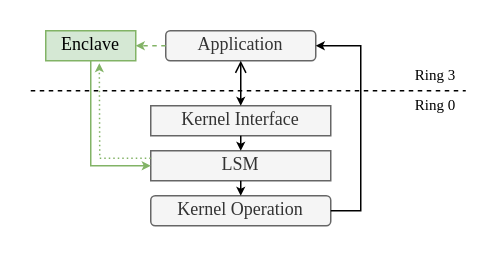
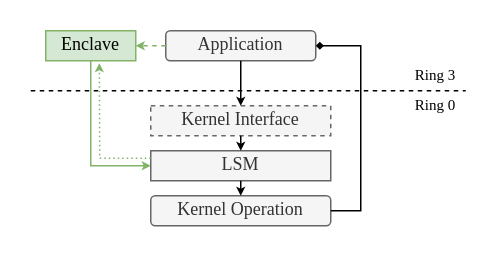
  <mxCell id="0" />
  <mxCell id="1" parent="0" />
  <mxCell id="2" value="" style="endArrow=none;dashed=1;html=1;" edge="1" parent="1"><mxGeometry width="50" height="50" relative="1" as="geometry"><mxPoint x="20" y="60" as="sourcePoint" /><mxPoint x="310" y="60" as="targetPoint" /></mxGeometry></mxCell>
  <mxCell id="3" value="Application" style="whiteSpace=wrap;html=1;fillColor=#f5f5f5;strokeColor=#666666;fontColor=#333333;fontFamily=Linux Libertine O;spacingBottom=2;rounded=1;" vertex="1" parent="1"><mxGeometry x="110" y="20" width="100" height="20" as="geometry" /></mxCell>
- <mxCell id="4" value="Kernel Interface" style="rounded=0;whiteSpace=wrap;html=1;fillColor=#f5f5f5;strokeColor=#666666;fontColor=#333333;fontFamily=Linux Libertine O;spacingBottom=2;" vertex="1" parent="1"><mxGeometry x="100" y="70" width="120" height="20" as="geometry" /></mxCell>
+ <mxCell id="4" value="Kernel Interface" style="rounded=0;whiteSpace=wrap;html=1;fillColor=#f5f5f5;strokeColor=#666666;fontColor=#333333;fontFamily=Linux Libertine O;spacingBottom=2;dashed=1;" vertex="1" parent="1"><mxGeometry x="100" y="70" width="120" height="20" as="geometry" /></mxCell>
  <mxCell id="5" value="LSM" style="rounded=0;whiteSpace=wrap;html=1;fillColor=#f5f5f5;strokeColor=#666666;fontColor=#333333;fontFamily=Linux Libertine O;spacingBottom=2;" vertex="1" parent="1"><mxGeometry x="100" y="100" width="120" height="20" as="geometry" /></mxCell>
  <mxCell id="6" value="Kernel Operation" style="whiteSpace=wrap;html=1;fillColor=#f5f5f5;strokeColor=#666666;fontColor=#333333;fontFamily=Linux Libertine O;spacingBottom=2;rounded=1;" vertex="1" parent="1"><mxGeometry x="100" y="130" width="120" height="20" as="geometry" /></mxCell>
  <mxCell id="7" value="Enclave" style="rounded=0;whiteSpace=wrap;html=1;fillColor=#d5e8d4;strokeColor=#82b366;fontFamily=Linux Libertine O;spacingBottom=2;" vertex="1" parent="1"><mxGeometry x="30" y="20" width="60" height="20" as="geometry" /></mxCell>
- <mxCell id="8" value="" style="endArrow=open;startArrow=classic;html=1;exitX=0.5;exitY=0;exitDx=0;exitDy=0;entryX=0.5;entryY=1;entryDx=0;entryDy=0;startSize=3;endFill=0;" edge="1" parent="1" source="4" target="3"><mxGeometry width="50" height="50" relative="1" as="geometry"><mxPoint x="110" y="90" as="sourcePoint" /><mxPoint x="160" y="50" as="targetPoint" /></mxGeometry></mxCell>
+ <mxCell id="8" value="" style="endArrow=none;startArrow=classic;html=1;exitX=0.5;exitY=0;exitDx=0;exitDy=0;entryX=0.5;entryY=1;entryDx=0;entryDy=0;startSize=3;endFill=0;" edge="1" parent="1" source="4" target="3"><mxGeometry width="50" height="50" relative="1" as="geometry"><mxPoint x="110" y="90" as="sourcePoint" /><mxPoint x="160" y="50" as="targetPoint" /></mxGeometry></mxCell>
  <mxCell id="9" value="" style="endArrow=none;startArrow=classic;html=1;exitX=0.5;exitY=0;exitDx=0;exitDy=0;entryX=0.5;entryY=1;entryDx=0;entryDy=0;startSize=3;endFill=0;" edge="1" parent="1" source="5" target="4"><mxGeometry width="50" height="50" relative="1" as="geometry"><mxPoint x="110" y="90" as="sourcePoint" /><mxPoint x="260" y="110" as="targetPoint" /></mxGeometry></mxCell>
  <mxCell id="10" value="" style="endArrow=none;startArrow=classic;html=1;entryX=0.5;entryY=1;entryDx=0;entryDy=0;exitX=0.5;exitY=0;exitDx=0;exitDy=0;startSize=3;endFill=0;" edge="1" parent="1" source="6" target="5"><mxGeometry width="50" height="50" relative="1" as="geometry"><mxPoint x="110" y="90" as="sourcePoint" /><mxPoint x="160" y="40" as="targetPoint" /></mxGeometry></mxCell>
- <mxCell id="11" value="" style="endArrow=classic;html=1;exitX=1;exitY=0.5;exitDx=0;exitDy=0;entryX=1;entryY=0.5;entryDx=0;entryDy=0;rounded=0;endSize=3;" edge="1" parent="1" source="6" target="3"><mxGeometry width="50" height="50" relative="1" as="geometry"><mxPoint x="110" y="90" as="sourcePoint" /><mxPoint x="160" y="40" as="targetPoint" /><Array as="points"><mxPoint x="240" y="140" /><mxPoint x="240" y="30" /></Array></mxGeometry></mxCell>
+ <mxCell id="11" value="" style="endArrow=diamond;html=1;exitX=1;exitY=0.5;exitDx=0;exitDy=0;entryX=1;entryY=0.5;entryDx=0;entryDy=0;rounded=0;endSize=3;" edge="1" parent="1" source="6" target="3"><mxGeometry width="50" height="50" relative="1" as="geometry"><mxPoint x="110" y="90" as="sourcePoint" /><mxPoint x="160" y="40" as="targetPoint" /><Array as="points"><mxPoint x="240" y="140" /><mxPoint x="240" y="30" /></Array></mxGeometry></mxCell>
  <mxCell id="12" value="" style="endArrow=none;startArrow=classic;html=1;strokeWidth=1;entryX=0.5;entryY=1;entryDx=0;entryDy=0;exitX=0;exitY=0.5;exitDx=0;exitDy=0;rounded=0;fillColor=#d5e8d4;strokeColor=#82b366;endSize=3;startSize=3;endFill=0;" edge="1" parent="1" source="5" target="7"><mxGeometry width="50" height="50" relative="1" as="geometry"><mxPoint x="110" y="90" as="sourcePoint" /><mxPoint x="160" y="40" as="targetPoint" /><Array as="points"><mxPoint x="60" y="110" /></Array></mxGeometry></mxCell>
  <mxCell id="13" value="Ring 3" style="text;html=1;strokeColor=none;fillColor=none;align=center;verticalAlign=middle;whiteSpace=wrap;rounded=0;fontFamily=Linux Libertine O;fontSize=10;spacingBottom=2;" vertex="1" parent="1"><mxGeometry x="270" y="40" width="40" height="20" as="geometry" /></mxCell>
  <mxCell id="14" value="Ring 0" style="text;html=1;strokeColor=none;fillColor=none;align=center;verticalAlign=middle;whiteSpace=wrap;rounded=0;fontFamily=Linux Libertine O;fontSize=10;spacingBottom=2;" vertex="1" parent="1"><mxGeometry x="270" y="60" width="40" height="20" as="geometry" /></mxCell>
  <mxCell id="15" value="" style="endArrow=classic;html=1;strokeWidth=1;fontFamily=Linux Libertine O;fontSize=10;exitX=0;exitY=0.5;exitDx=0;exitDy=0;entryX=1;entryY=0.5;entryDx=0;entryDy=0;endSize=3;fillColor=#d5e8d4;strokeColor=#82b366;dashed=1;" edge="1" parent="1" source="3" target="7"><mxGeometry width="50" height="50" relative="1" as="geometry"><mxPoint x="140" y="110" as="sourcePoint" /><mxPoint x="190" y="60" as="targetPoint" /></mxGeometry></mxCell>
  <mxCell id="16" value="" style="endArrow=classic;html=1;strokeWidth=1;fontFamily=Linux Libertine O;fontSize=10;exitX=0;exitY=0.25;exitDx=0;exitDy=0;entryX=0.595;entryY=1.08;entryDx=0;entryDy=0;entryPerimeter=0;dashed=1;dashPattern=1 2;endSize=3;fillColor=#d5e8d4;strokeColor=#82b366;rounded=0;" edge="1" parent="1" source="5" target="7"><mxGeometry width="50" height="50" relative="1" as="geometry"><mxPoint x="100" y="110" as="sourcePoint" /><mxPoint x="150" y="60" as="targetPoint" /><Array as="points"><mxPoint x="66" y="105" /></Array></mxGeometry></mxCell>
